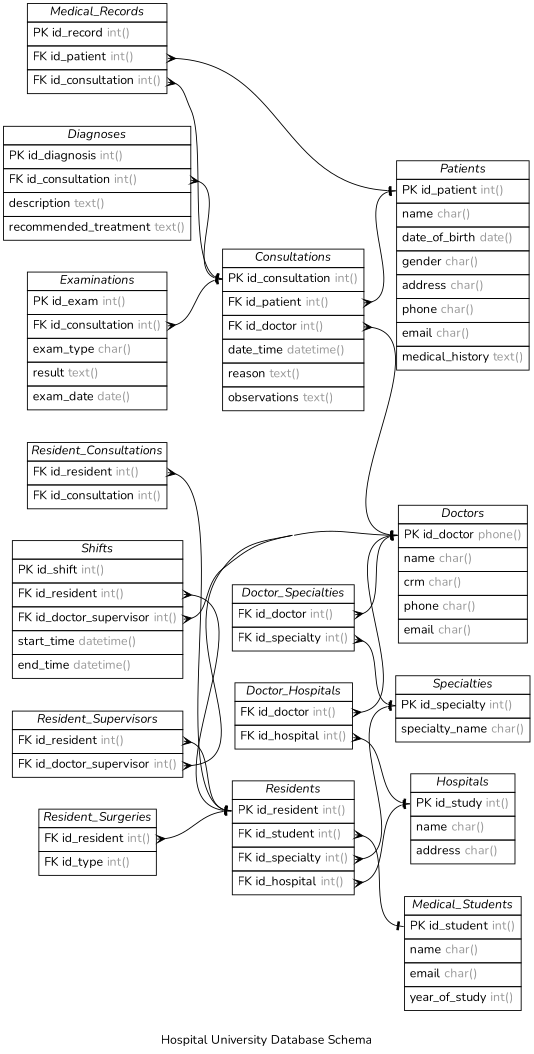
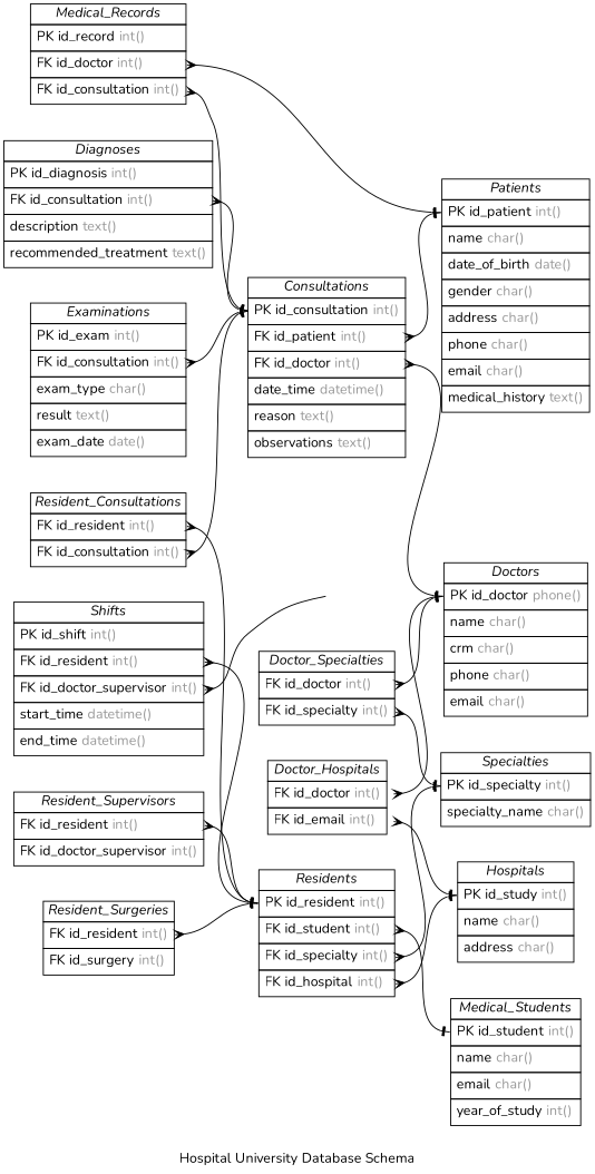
  digraph {
    concentrate=true
    fontname=Nunito
    label="Hospital University Database Schema"
    nodesep=0.5
    rankdir=LR
    splines=spline
    node [fontname=Nunito shape=plain]
    edge [arrowhead=noneotee arrowsize=0.9 arrowtail=ocrow dir=both fontname=Nunito fontsize=12 headport=id_doctor labelangle=32 labeldistance=1.8 penwidth=1.0 tailport=id_consultation]
    n1 [label=<         <table border="0" cellborder="1" cellspacing="0" >         <tr><td><i>Patients</i></td></tr>         <tr><td port="id_patient" align="left" cellpadding="5">PK id_patient <font color="grey60">int()</font></td></tr>         <tr><td port="name" align="left" cellpadding="5">name <font color="grey60">char()</font></td></tr>         <tr><td port="date_of_birth" align="left" cellpadding="5">date_of_birth <font color="grey60">date()</font></td></tr>         <tr><td port="gender" align="left" cellpadding="5">gender <font color="grey60">char()</font></td></tr>         <tr><td port="address" align="left" cellpadding="5">address <font color="grey60">char()</font></td></tr>         <tr><td port="phone" align="left" cellpadding="5">phone <font color="grey60">char()</font></td></tr>         <tr><td port="email" align="left" cellpadding="5">email <font color="grey60">char()</font></td></tr>         <tr><td port="medical_history" align="left" cellpadding="5">medical_history <font color="grey60">text()</font></td></tr>     </table>>]
    n2 [label=<         <table border="0" cellborder="1" cellspacing="0" >         <tr><td><i>Doctors</i></td></tr>         <tr><td port="id_doctor" align="left" cellpadding="5">PK id_doctor <font color="grey60">phone()</font></td></tr>         <tr><td port="name" align="left" cellpadding="5">name <font color="grey60">char()</font></td></tr>         <tr><td port="crm" align="left" cellpadding="5">crm <font color="grey60">char()</font></td></tr>         <tr><td port="phone" align="left" cellpadding="5">phone <font color="grey60">char()</font></td></tr>         <tr><td port="email" align="left" cellpadding="5">email <font color="grey60">char()</font></td></tr>     </table>>]
    n3 [label=<         <table border="0" cellborder="1" cellspacing="0" >         <tr><td><i>Specialties</i></td></tr>         <tr><td port="id_specialty" align="left" cellpadding="5">PK id_specialty <font color="grey60">int()</font></td></tr>         <tr><td port="specialty_name" align="left" cellpadding="5">specialty_name <font color="grey60">char()</font></td></tr>     </table>>]
    n4 [label=<         <table border="0" cellborder="1" cellspacing="0" >         <tr><td><i>Doctor_Specialties</i></td></tr>         <tr><td port="id_doctor" align="left" cellpadding="5">FK id_doctor <font color="grey60">int()</font></td></tr>         <tr><td port="id_specialty" align="left" cellpadding="5">FK id_specialty <font color="grey60">int()</font></td></tr>     </table>>]
    n5 [label=<         <table border="0" cellborder="1" cellspacing="0" >         <tr><td><i>Hospitals</i></td></tr>         <tr><td port="id_hospital" align="left" cellpadding="5">PK id_study <font color="grey60">int()</font></td></tr>         <tr><td port="name" align="left" cellpadding="5">name <font color="grey60">char()</font></td></tr>         <tr><td port="address" align="left" cellpadding="5">address <font color="grey60">char()</font></td></tr>     </table>>]
-   n6 [label=<         <table border="0" cellborder="1" cellspacing="0" >         <tr><td><i>Doctor_Hospitals</i></td></tr>         <tr><td port="id_doctor" align="left" cellpadding="5">FK id_doctor <font color="grey60">int()</font></td></tr>         <tr><td port="id_hospital" align="left" cellpadding="5">FK id_hospital <font color="grey60">int()</font></td></tr>     </table>>]
+   n6 [label=<         <table border="0" cellborder="1" cellspacing="0" >         <tr><td><i>Doctor_Hospitals</i></td></tr>         <tr><td port="id_doctor" align="left" cellpadding="5">FK id_doctor <font color="grey60">int()</font></td></tr>         <tr><td port="id_hospital" align="left" cellpadding="5">FK id_email <font color="grey60">int()</font></td></tr>     </table>>]
    n7 [label=<         <table border="0" cellborder="1" cellspacing="0" >         <tr><td><i>Consultations</i></td></tr>         <tr><td port="id_consultation" align="left" cellpadding="5">PK id_consultation <font color="grey60">int()</font></td></tr>         <tr><td port="id_patient" align="left" cellpadding="5">FK id_patient <font color="grey60">int()</font></td></tr>         <tr><td port="id_doctor" align="left" cellpadding="5">FK id_doctor <font color="grey60">int()</font></td></tr>         <tr><td port="date_time" align="left" cellpadding="5">date_time <font color="grey60">datetime()</font></td></tr>         <tr><td port="reason" align="left" cellpadding="5">reason <font color="grey60">text()</font></td></tr>         <tr><td port="observations" align="left" cellpadding="5">observations <font color="grey60">text()</font></td></tr>     </table>>]
    n8 [label=<         <table border="0" cellborder="1" cellspacing="0" >         <tr><td><i>Examinations</i></td></tr>         <tr><td port="id_exam" align="left" cellpadding="5">PK id_exam <font color="grey60">int()</font></td></tr>         <tr><td port="id_consultation" align="left" cellpadding="5">FK id_consultation <font color="grey60">int()</font></td></tr>         <tr><td port="exam_type" align="left" cellpadding="5">exam_type <font color="grey60">char()</font></td></tr>         <tr><td port="result" align="left" cellpadding="5">result <font color="grey60">text()</font></td></tr>         <tr><td port="exam_date" align="left" cellpadding="5">exam_date <font color="grey60">date()</font></td></tr>     </table>>]
    n9 [label=<         <table border="0" cellborder="1" cellspacing="0" >         <tr><td><i>Diagnoses</i></td></tr>         <tr><td port="id_diagnosis" align="left" cellpadding="5">PK id_diagnosis <font color="grey60">int()</font></td></tr>         <tr><td port="id_consultation" align="left" cellpadding="5">FK id_consultation <font color="grey60">int()</font></td></tr>         <tr><td port="description" align="left" cellpadding="5">description <font color="grey60">text()</font></td></tr>         <tr><td port="recommended_treatment" align="left" cellpadding="5">recommended_treatment <font color="grey60">text()</font></td></tr>     </table>>]
-   n10 [label=<         <table border="0" cellborder="1" cellspacing="0" >         <tr><td><i>Medical_Records</i></td></tr>         <tr><td port="id_record" align="left" cellpadding="5">PK id_record <font color="grey60">int()</font></td></tr>         <tr><td port="id_patient" align="left" cellpadding="5">FK id_patient <font color="grey60">int()</font></td></tr>         <tr><td port="id_consultation" align="left" cellpadding="5">FK id_consultation <font color="grey60">int()</font></td></tr>     </table>>]
+   n10 [label=<         <table border="0" cellborder="1" cellspacing="0" >         <tr><td><i>Medical_Records</i></td></tr>         <tr><td port="id_record" align="left" cellpadding="5">PK id_record <font color="grey60">int()</font></td></tr>         <tr><td port="id_patient" align="left" cellpadding="5">FK id_doctor <font color="grey60">int()</font></td></tr>         <tr><td port="id_consultation" align="left" cellpadding="5">FK id_consultation <font color="grey60">int()</font></td></tr>     </table>>]
    n11 [label=<         <table border="0" cellborder="1" cellspacing="0" >         <tr><td><i>Medical_Students</i></td></tr>         <tr><td port="id_student" align="left" cellpadding="5">PK id_student <font color="grey60">int()</font></td></tr>         <tr><td port="name" align="left" cellpadding="5">name <font color="grey60">char()</font></td></tr>         <tr><td port="email" align="left" cellpadding="5">email <font color="grey60">char()</font></td></tr>         <tr><td port="year_of_study" align="left" cellpadding="5">year_of_study <font color="grey60">int()</font></td></tr>     </table>>]
    n12 [label=<         <table border="0" cellborder="1" cellspacing="0" >         <tr><td><i>Residents</i></td></tr>         <tr><td port="id_resident" align="left" cellpadding="5">PK id_resident <font color="grey60">int()</font></td></tr>         <tr><td port="id_student" align="left" cellpadding="5">FK id_student <font color="grey60">int()</font></td></tr>         <tr><td port="id_specialty" align="left" cellpadding="5">FK id_specialty <font color="grey60">int()</font></td></tr>         <tr><td port="id_hospital" align="left" cellpadding="5">FK id_hospital <font color="grey60">int()</font></td></tr>     </table>>]
    n13 [label=<         <table border="0" cellborder="1" cellspacing="0" >         <tr><td><i>Resident_Supervisors</i></td></tr>         <tr><td port="id_resident" align="left" cellpadding="5">FK id_resident <font color="grey60">int()</font></td></tr>         <tr><td port="id_doctor_supervisor" align="left" cellpadding="5">FK id_doctor_supervisor <font color="grey60">int()</font></td></tr>     </table>>]
    n14 [label=<         <table border="0" cellborder="1" cellspacing="0" >         <tr><td><i>Resident_Consultations</i></td></tr>         <tr><td port="id_resident" align="left" cellpadding="5">FK id_resident <font color="grey60">int()</font></td></tr>         <tr><td port="id_consultation" align="left" cellpadding="5">FK id_consultation <font color="grey60">int()</font></td></tr>     </table>>]
-   n15 [label=<         <table border="0" cellborder="1" cellspacing="0" >         <tr><td><i>Resident_Surgeries</i></td></tr>         <tr><td port="id_resident" align="left" cellpadding="5">FK id_resident <font color="grey60">int()</font></td></tr>         <tr><td port="id_surgery" align="left" cellpadding="5">FK id_type <font color="grey60">int()</font></td></tr>     </table>>]
+   n15 [label=<         <table border="0" cellborder="1" cellspacing="0" >         <tr><td><i>Resident_Surgeries</i></td></tr>         <tr><td port="id_resident" align="left" cellpadding="5">FK id_resident <font color="grey60">int()</font></td></tr>         <tr><td port="id_surgery" align="left" cellpadding="5">FK id_surgery <font color="grey60">int()</font></td></tr>     </table>>]
    n16 [label=<         <table border="0" cellborder="1" cellspacing="0" >         <tr><td><i>Shifts</i></td></tr>         <tr><td port="id_shift" align="left" cellpadding="5">PK id_shift <font color="grey60">int()</font></td></tr>         <tr><td port="id_resident" align="left" cellpadding="5">FK id_resident <font color="grey60">int()</font></td></tr>         <tr><td port="id_doctor_supervisor" align="left" cellpadding="5">FK id_doctor_supervisor <font color="grey60">int()</font></td></tr>         <tr><td port="start_time" align="left" cellpadding="5">start_time <font color="grey60">datetime()</font></td></tr>         <tr><td port="end_time" align="left" cellpadding="5">end_time <font color="grey60">datetime()</font></td></tr>     </table>>]
    n4 -> n2 [tailport=id_doctor]
    n4 -> n3 [headport=id_specialty tailport=id_specialty]
    n6 -> n2 [tailport=id_doctor]
    n6 -> n5 [headport=id_hospital tailport=id_hospital]
    n7 -> n1 [headport=id_patient tailport=id_patient]
    n7 -> n2 [tailport=id_doctor]
    n8 -> n7 [headport=id_consultation]
    n9 -> n7 [headport=id_consultation]
    n10 -> n1 [headport=id_patient tailport=id_patient]
    n10 -> n7 [headport=id_consultation]
    n12 -> n3 [headport=id_specialty tailport=id_specialty]
    n12 -> n5 [headport=id_hospital tailport=id_hospital]
    n12 -> n11 [headport=id_student tailport=id_student]
-   n13 -> n2 [tailport=id_doctor_supervisor]
    n13 -> n12 [headport=id_resident tailport=id_resident]
+   n14 -> n7 [headport=id_consultation]
    n14 -> n12 [headport=id_resident tailport=id_resident]
    n15 -> n12 [headport=id_resident tailport=id_resident]
    n16 -> n2 [tailport=id_doctor_supervisor]
    n16 -> n12 [headport=id_resident tailport=id_resident]
  }
